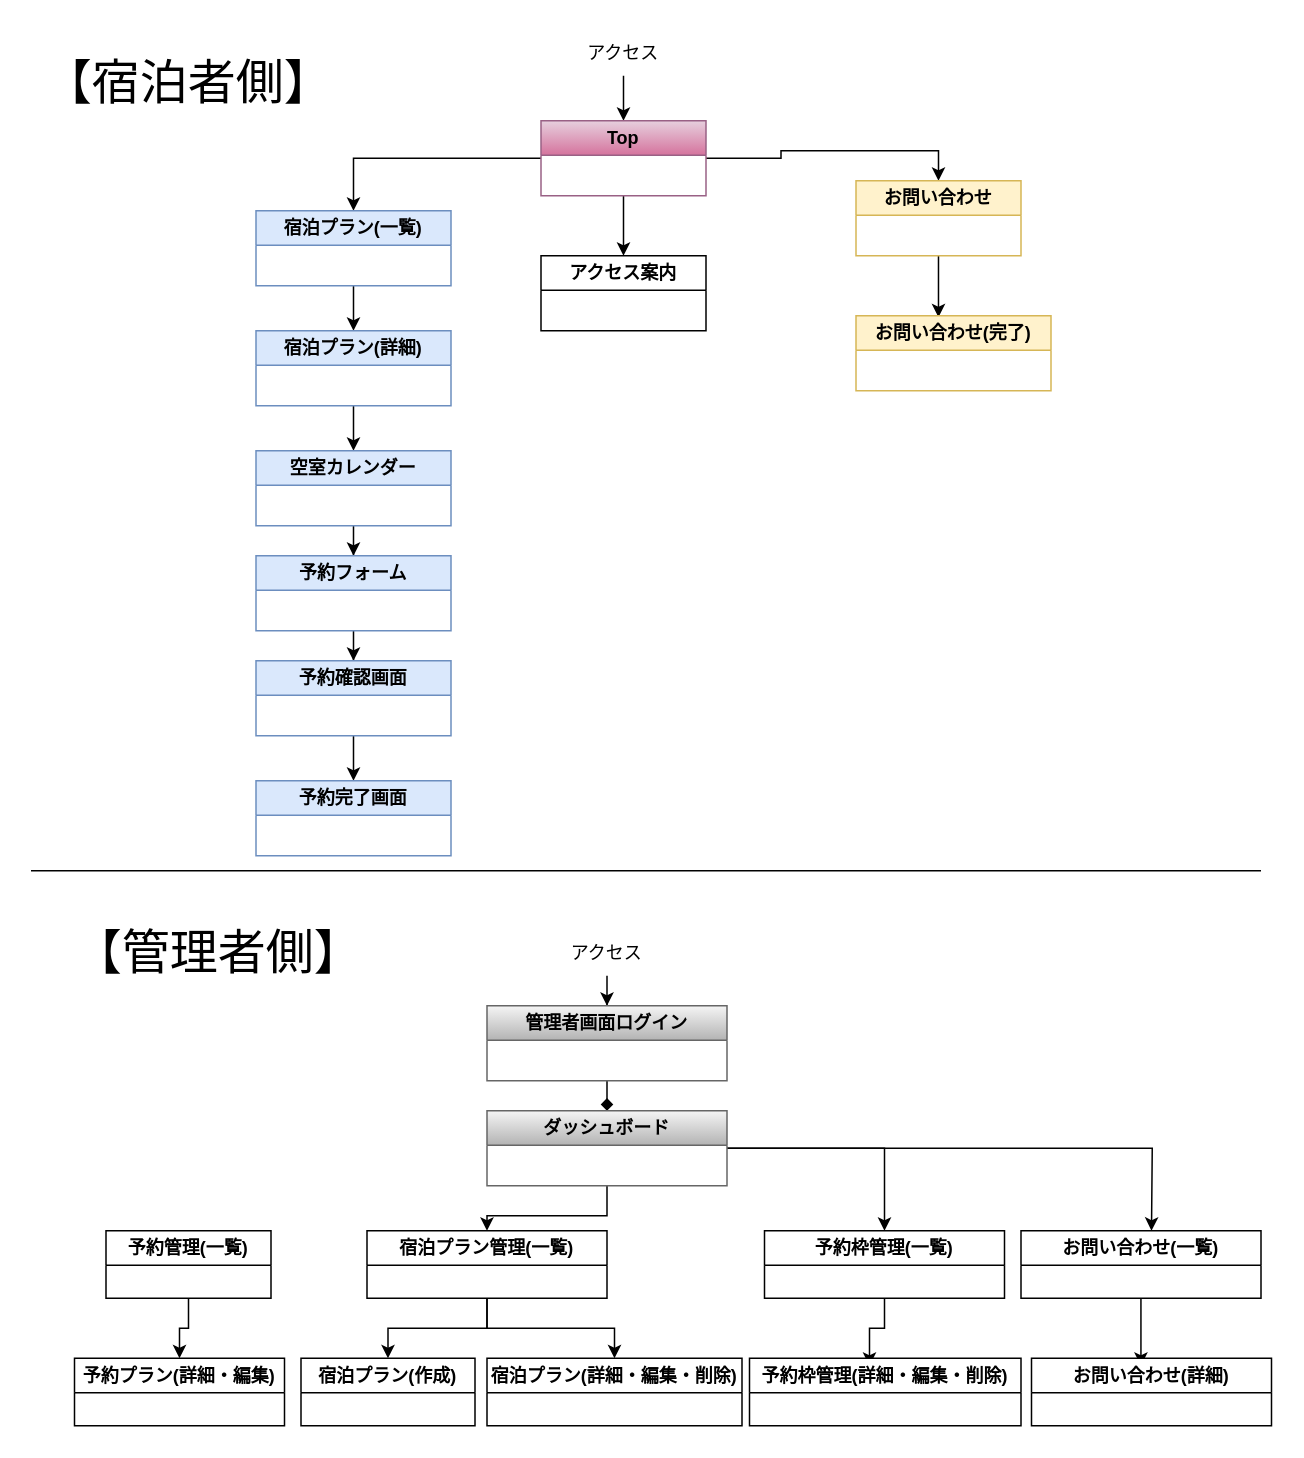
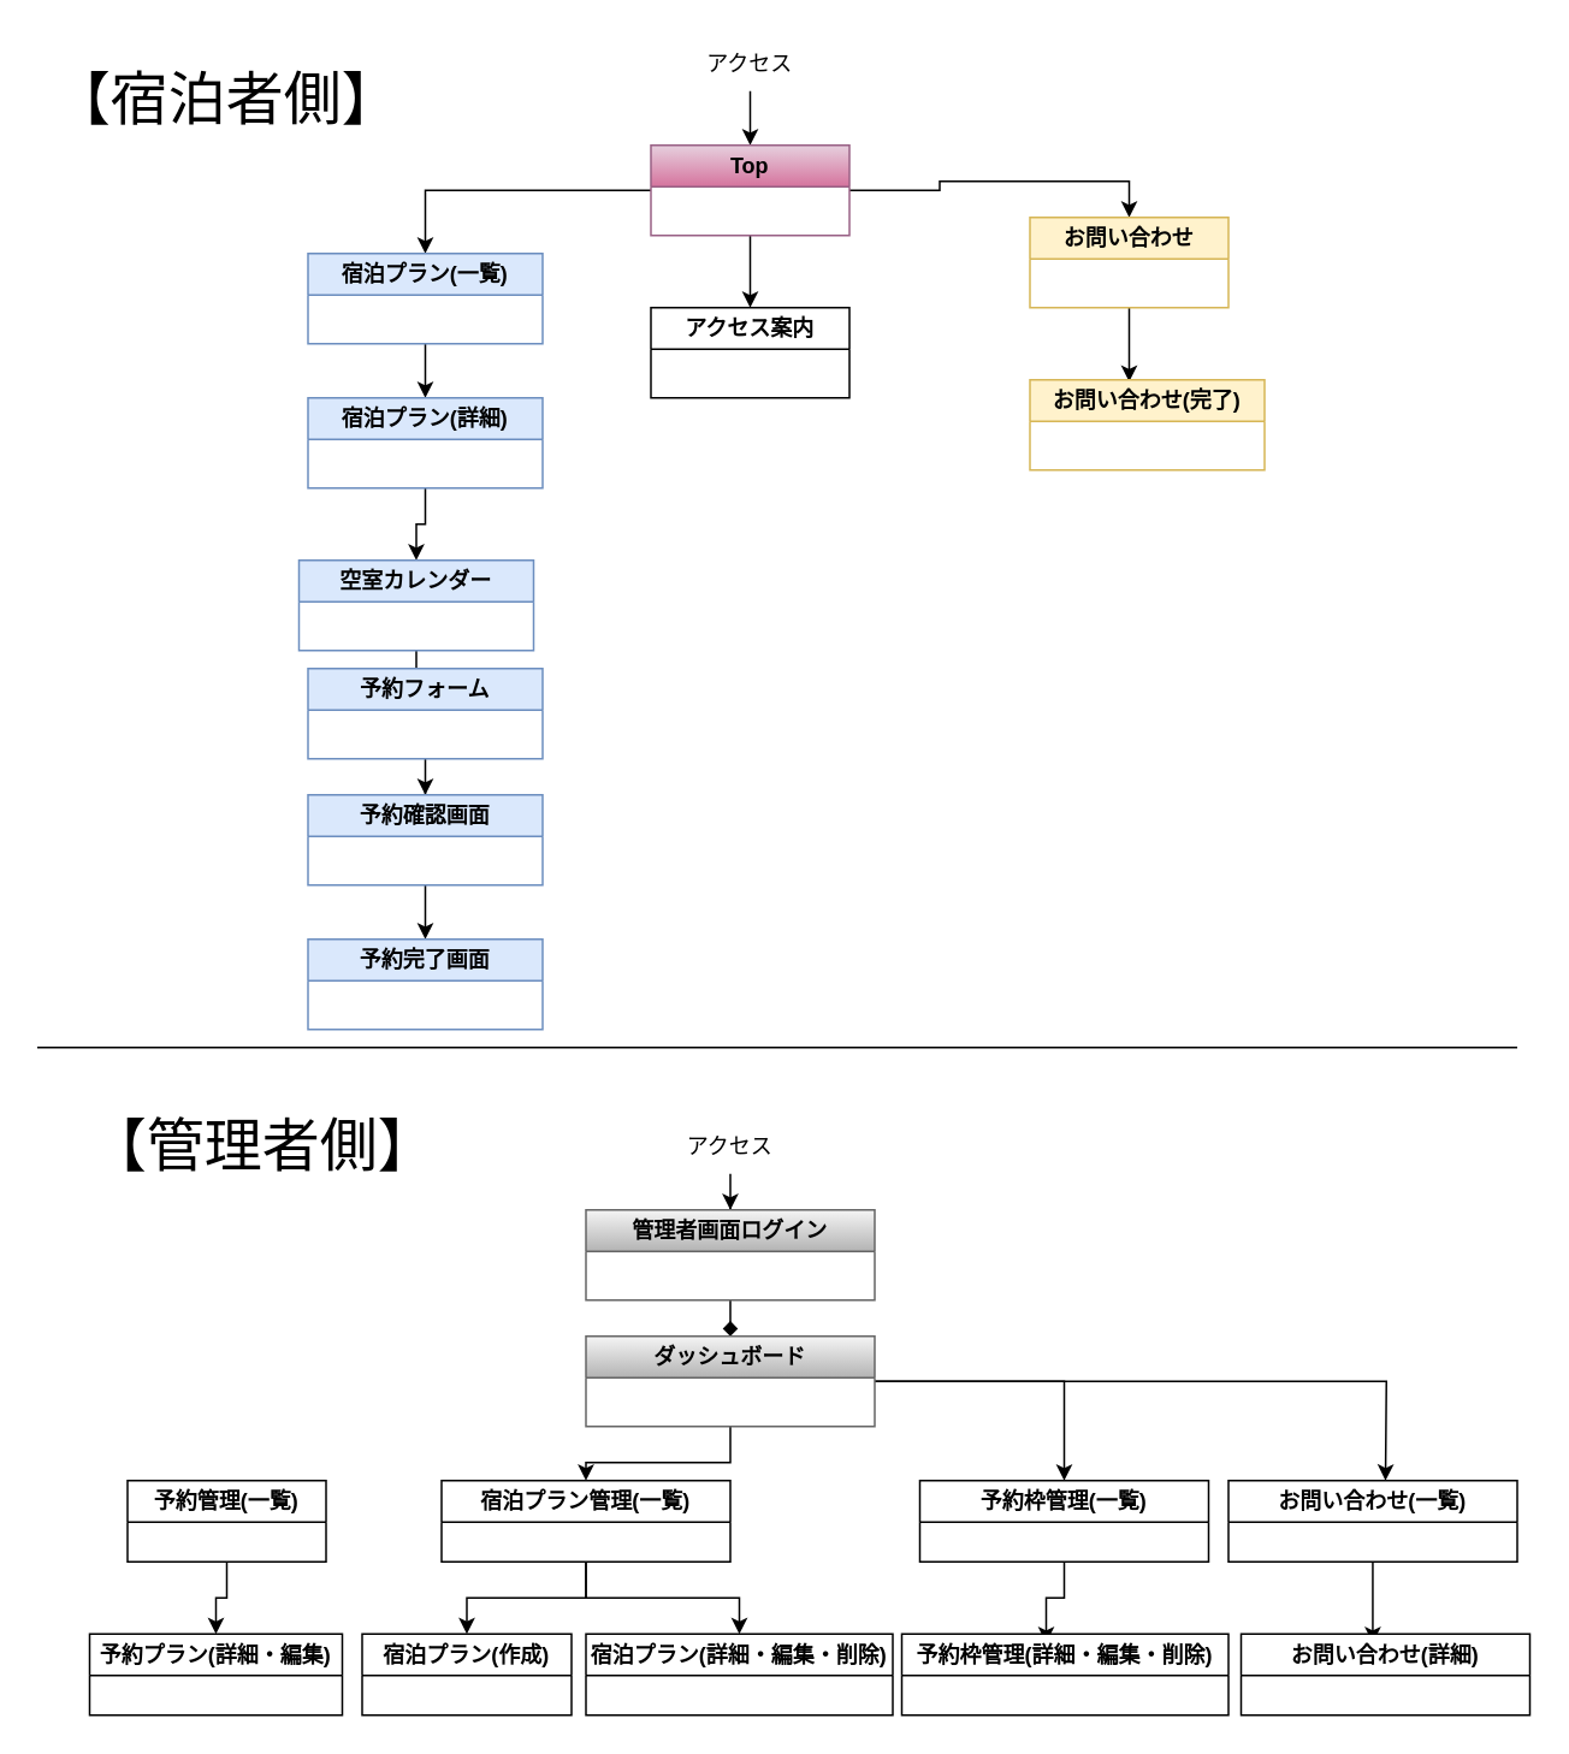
  <mxCell id="0" />
  <mxCell id="1" parent="0" />
  <mxCell id="2" value="アクセス" style="text;strokeColor=none;align=center;fillColor=none;html=1;verticalAlign=middle;whiteSpace=wrap;rounded=0;" parent="1" vertex="1"><mxGeometry x="385" width="60" height="30" as="geometry" y="20" /></mxCell>
  <mxCell id="3" value="" style="endArrow=classic;html=1;rounded=0;exitX=0.5;exitY=1;exitDx=0;exitDy=0;" parent="1" source="2" edge="1"><mxGeometry width="50" height="50" relative="1" as="geometry"><mxPoint x="410" y="400" as="sourcePoint" /><mxPoint x="415" y="80" as="targetPoint" /></mxGeometry></mxCell>
  <mxCell id="4" value="【宿泊者側】" style="text;strokeColor=none;align=center;fillColor=none;html=1;verticalAlign=middle;whiteSpace=wrap;rounded=0;strokeWidth=2;fontSize=32;" parent="1" vertex="1"><mxGeometry y="40" width="210" height="30" as="geometry" x="20" /></mxCell>
  <mxCell id="5" value="【管理者側】" style="text;strokeColor=none;align=center;fillColor=none;html=1;verticalAlign=middle;whiteSpace=wrap;rounded=0;strokeWidth=2;fontSize=32;" parent="1" vertex="1"><mxGeometry x="40" y="620" width="210" height="30" as="geometry" /></mxCell>
  <mxCell id="6" value="" style="endArrow=none;html=1;rounded=0;" parent="1" edge="1"><mxGeometry width="50" height="50" relative="1" as="geometry"><mxPoint y="580" as="sourcePoint" x="20" /><mxPoint x="840" y="580" as="targetPoint" /></mxGeometry></mxCell>
  <mxCell id="7" style="edgeStyle=orthogonalEdgeStyle;rounded=0;orthogonalLoop=1;jettySize=auto;html=1;entryX=0.5;entryY=0;entryDx=0;entryDy=0;" parent="1" source="8" target="29" edge="1"><mxGeometry relative="1" as="geometry" /></mxCell>
  <mxCell id="8" value="アクセス" style="text;strokeColor=none;align=center;fillColor=none;html=1;verticalAlign=middle;whiteSpace=wrap;rounded=0;" parent="1" vertex="1"><mxGeometry x="374" y="620" width="60" height="30" as="geometry" /></mxCell>
  <mxCell id="9" style="edgeStyle=orthogonalEdgeStyle;rounded=0;orthogonalLoop=1;jettySize=auto;html=1;entryX=0.5;entryY=0;entryDx=0;entryDy=0;" parent="1" source="12" target="14" edge="1"><mxGeometry relative="1" as="geometry" /></mxCell>
  <mxCell id="10" style="edgeStyle=orthogonalEdgeStyle;rounded=0;orthogonalLoop=1;jettySize=auto;html=1;entryX=0.5;entryY=0;entryDx=0;entryDy=0;" parent="1" source="12" target="24" edge="1"><mxGeometry relative="1" as="geometry" /></mxCell>
  <mxCell id="11" style="edgeStyle=orthogonalEdgeStyle;rounded=0;orthogonalLoop=1;jettySize=auto;html=1;entryX=0.5;entryY=0;entryDx=0;entryDy=0;" parent="1" source="12" target="26" edge="1"><mxGeometry relative="1" as="geometry" /></mxCell>
  <mxCell id="12" value="Top" style="swimlane;whiteSpace=wrap;html=1;rounded=0;fillColor=#e6d0de;strokeColor=#996185;gradientColor=#d5739d;" parent="1" vertex="1"><mxGeometry x="360" y="80" width="110" height="50" as="geometry"><mxRectangle x="460" y="310" width="140" height="30" as="alternateBounds" /></mxGeometry></mxCell>
  <mxCell id="13" style="edgeStyle=orthogonalEdgeStyle;rounded=0;orthogonalLoop=1;jettySize=auto;html=1;entryX=0.5;entryY=0;entryDx=0;entryDy=0;" parent="1" source="14" target="16" edge="1"><mxGeometry relative="1" as="geometry" /></mxCell>
  <mxCell id="14" value="宿泊プラン(一覧)" style="swimlane;whiteSpace=wrap;html=1;rounded=0;fillColor=#dae8fc;strokeColor=#6c8ebf;" parent="1" vertex="1"><mxGeometry x="170" y="140" width="130" height="50" as="geometry"><mxRectangle x="460" y="310" width="140" height="30" as="alternateBounds" /></mxGeometry></mxCell>
  <mxCell id="15" style="edgeStyle=orthogonalEdgeStyle;rounded=0;orthogonalLoop=1;jettySize=auto;html=1;entryX=0.5;entryY=0;entryDx=0;entryDy=0;" parent="1" source="16" target="18" edge="1"><mxGeometry relative="1" as="geometry" /></mxCell>
  <mxCell id="16" value="宿泊プラン(詳細)" style="swimlane;whiteSpace=wrap;html=1;rounded=0;fillColor=#dae8fc;strokeColor=#6c8ebf;" parent="1" vertex="1"><mxGeometry x="170" y="220" width="130" height="50" as="geometry"><mxRectangle x="460" y="310" width="140" height="30" as="alternateBounds" /></mxGeometry></mxCell>
  <mxCell id="17" style="edgeStyle=orthogonalEdgeStyle;rounded=0;orthogonalLoop=1;jettySize=auto;html=1;" parent="1" source="18" target="20" edge="1"><mxGeometry relative="1" as="geometry" /></mxCell>
- <mxCell id="18" value="空室カレンダー" style="swimlane;whiteSpace=wrap;html=1;rounded=0;fillColor=#dae8fc;strokeColor=#6c8ebf;" parent="1" vertex="1"><mxGeometry x="170" y="300" width="130" height="50" as="geometry"><mxRectangle x="460" y="310" width="140" height="30" as="alternateBounds" /></mxGeometry></mxCell>
+ <mxCell id="18" value="空室カレンダー" style="swimlane;whiteSpace=wrap;html=1;rounded=0;fillColor=#dae8fc;strokeColor=#6c8ebf;" parent="1" vertex="1"><mxGeometry x="165" y="310" width="130" height="50" as="geometry"><mxRectangle x="460" y="310" width="140" height="30" as="alternateBounds" /></mxGeometry></mxCell>
  <mxCell id="19" style="edgeStyle=orthogonalEdgeStyle;rounded=0;orthogonalLoop=1;jettySize=auto;html=1;" parent="1" source="20" target="22" edge="1"><mxGeometry relative="1" as="geometry" /></mxCell>
  <mxCell id="20" value="予約フォーム" style="swimlane;whiteSpace=wrap;html=1;rounded=0;fillColor=#dae8fc;strokeColor=#6c8ebf;" parent="1" vertex="1"><mxGeometry x="170" y="370" width="130" height="50" as="geometry"><mxRectangle x="460" y="310" width="140" height="30" as="alternateBounds" /></mxGeometry></mxCell>
  <mxCell id="21" style="edgeStyle=orthogonalEdgeStyle;rounded=0;orthogonalLoop=1;jettySize=auto;html=1;entryX=0.5;entryY=0;entryDx=0;entryDy=0;" parent="1" source="22" target="23" edge="1"><mxGeometry relative="1" as="geometry" /></mxCell>
  <mxCell id="22" value="予約確認画面" style="swimlane;whiteSpace=wrap;html=1;rounded=0;fillColor=#dae8fc;strokeColor=#6c8ebf;" parent="1" vertex="1"><mxGeometry x="170" y="440" width="130" height="50" as="geometry"><mxRectangle x="460" y="310" width="140" height="30" as="alternateBounds" /></mxGeometry></mxCell>
  <mxCell id="23" value="予約完了画面" style="swimlane;whiteSpace=wrap;html=1;rounded=0;fillColor=#dae8fc;strokeColor=#6c8ebf;" parent="1" vertex="1"><mxGeometry x="170" y="520" width="130" height="50" as="geometry"><mxRectangle x="460" y="310" width="140" height="30" as="alternateBounds" /></mxGeometry></mxCell>
  <mxCell id="24" value="アクセス案内" style="swimlane;whiteSpace=wrap;html=1;rounded=0;" parent="1" vertex="1"><mxGeometry x="360" y="170" width="110" height="50" as="geometry"><mxRectangle x="460" y="310" width="140" height="30" as="alternateBounds" /></mxGeometry></mxCell>
  <mxCell id="25" style="edgeStyle=orthogonalEdgeStyle;rounded=0;orthogonalLoop=1;jettySize=auto;html=1;entryX=0.423;entryY=0.02;entryDx=0;entryDy=0;entryPerimeter=0;" parent="1" source="26" target="27" edge="1"><mxGeometry relative="1" as="geometry" /></mxCell>
  <mxCell id="26" value="お問い合わせ" style="swimlane;whiteSpace=wrap;html=1;rounded=0;fillColor=#fff2cc;strokeColor=#d6b656;" parent="1" vertex="1"><mxGeometry x="570" y="120" width="110" height="50" as="geometry"><mxRectangle x="460" y="310" width="140" height="30" as="alternateBounds" /></mxGeometry></mxCell>
  <mxCell id="27" value="お問い合わせ(完了)" style="swimlane;whiteSpace=wrap;html=1;rounded=0;fillColor=#fff2cc;strokeColor=#d6b656;" parent="1" vertex="1"><mxGeometry x="570" y="210" width="130" height="50" as="geometry"><mxRectangle x="460" y="310" width="140" height="30" as="alternateBounds" /></mxGeometry></mxCell>
  <mxCell id="28" style="edgeStyle=orthogonalEdgeStyle;rounded=0;orthogonalLoop=1;jettySize=auto;html=1;entryX=0.5;entryY=0;entryDx=0;entryDy=0;endArrow=diamond;" parent="1" source="29" target="33" edge="1"><mxGeometry relative="1" as="geometry" /></mxCell>
  <mxCell id="29" value="管理者画面ログイン" style="swimlane;whiteSpace=wrap;html=1;rounded=0;fillColor=#f5f5f5;strokeColor=#666666;gradientColor=#b3b3b3;" parent="1" vertex="1"><mxGeometry x="324" y="670" width="160" height="50" as="geometry"><mxRectangle x="460" y="310" width="140" height="30" as="alternateBounds" /></mxGeometry></mxCell>
  <mxCell id="30" style="edgeStyle=orthogonalEdgeStyle;rounded=0;orthogonalLoop=1;jettySize=auto;html=1;entryX=0.5;entryY=0;entryDx=0;entryDy=0;" parent="1" source="33" target="36" edge="1"><mxGeometry relative="1" as="geometry" /></mxCell>
  <mxCell id="31" style="edgeStyle=orthogonalEdgeStyle;rounded=0;orthogonalLoop=1;jettySize=auto;html=1;entryX=0.5;entryY=0;entryDx=0;entryDy=0;" parent="1" source="33" target="43" edge="1"><mxGeometry relative="1" as="geometry" /></mxCell>
  <mxCell id="32" style="edgeStyle=orthogonalEdgeStyle;rounded=0;orthogonalLoop=1;jettySize=auto;html=1;entryX=0.5;entryY=0;entryDx=0;entryDy=0;" parent="1" source="33" edge="1"><mxGeometry relative="1" as="geometry"><mxPoint x="767" y="820" as="targetPoint" /></mxGeometry></mxCell>
  <mxCell id="33" value="ダッシュボード" style="swimlane;whiteSpace=wrap;html=1;rounded=0;fillColor=#f5f5f5;strokeColor=#666666;gradientColor=#b3b3b3;" parent="1" vertex="1"><mxGeometry x="324" y="740" width="160" height="50" as="geometry"><mxRectangle x="460" y="310" width="140" height="30" as="alternateBounds" /></mxGeometry></mxCell>
  <mxCell id="34" style="edgeStyle=orthogonalEdgeStyle;rounded=0;orthogonalLoop=1;jettySize=auto;html=1;entryX=0.5;entryY=0;entryDx=0;entryDy=0;" parent="1" source="36" target="37" edge="1"><mxGeometry relative="1" as="geometry" /></mxCell>
  <mxCell id="35" style="edgeStyle=orthogonalEdgeStyle;rounded=0;orthogonalLoop=1;jettySize=auto;html=1;" parent="1" source="36" target="38" edge="1"><mxGeometry relative="1" as="geometry" /></mxCell>
  <mxCell id="36" value="宿泊プラン管理(一覧)" style="swimlane;whiteSpace=wrap;html=1;rounded=0;" parent="1" vertex="1"><mxGeometry x="244" y="820" width="160" height="45" as="geometry"><mxRectangle x="460" y="310" width="140" height="30" as="alternateBounds" /></mxGeometry></mxCell>
  <mxCell id="37" value="宿泊プラン(作成)" style="swimlane;whiteSpace=wrap;html=1;rounded=0;" parent="1" vertex="1"><mxGeometry x="200" y="905" width="116" height="45" as="geometry"><mxRectangle x="460" y="310" width="140" height="30" as="alternateBounds" /></mxGeometry></mxCell>
  <mxCell id="38" value="宿泊プラン(詳細・編集・削除)" style="swimlane;whiteSpace=wrap;html=1;rounded=0;" parent="1" vertex="1"><mxGeometry x="324" y="905" width="170" height="45" as="geometry"><mxRectangle x="460" y="310" width="140" height="30" as="alternateBounds" /></mxGeometry></mxCell>
  <mxCell id="39" style="edgeStyle=orthogonalEdgeStyle;rounded=0;orthogonalLoop=1;jettySize=auto;html=1;entryX=0.5;entryY=0;entryDx=0;entryDy=0;" parent="1" source="40" target="41" edge="1"><mxGeometry relative="1" as="geometry" /></mxCell>
  <mxCell id="40" value="予約管理(一覧)" style="swimlane;whiteSpace=wrap;html=1;rounded=0;" parent="1" vertex="1"><mxGeometry x="70" y="820" width="110" height="45" as="geometry"><mxRectangle x="460" y="310" width="140" height="30" as="alternateBounds" /></mxGeometry></mxCell>
  <mxCell id="41" value="予約プラン(詳細・編集)" style="swimlane;whiteSpace=wrap;html=1;rounded=0;" parent="1" vertex="1"><mxGeometry x="49" y="905" width="140" height="45" as="geometry"><mxRectangle x="460" y="310" width="140" height="30" as="alternateBounds" /></mxGeometry></mxCell>
  <mxCell id="42" style="edgeStyle=orthogonalEdgeStyle;rounded=0;orthogonalLoop=1;jettySize=auto;html=1;entryX=0.442;entryY=0.111;entryDx=0;entryDy=0;entryPerimeter=0;" parent="1" source="43" target="44" edge="1"><mxGeometry relative="1" as="geometry" /></mxCell>
  <mxCell id="43" value="予約枠管理(一覧)" style="swimlane;whiteSpace=wrap;html=1;rounded=0;" parent="1" vertex="1"><mxGeometry x="509" y="820" width="160" height="45" as="geometry"><mxRectangle x="460" y="310" width="140" height="30" as="alternateBounds" /></mxGeometry></mxCell>
  <mxCell id="44" value="予約枠管理(詳細・編集・削除)" style="swimlane;whiteSpace=wrap;html=1;rounded=0;" parent="1" vertex="1"><mxGeometry x="499" y="905" width="181" height="45" as="geometry"><mxRectangle x="460" y="310" width="140" height="30" as="alternateBounds" /></mxGeometry></mxCell>
  <mxCell id="45" style="edgeStyle=orthogonalEdgeStyle;rounded=0;orthogonalLoop=1;jettySize=auto;html=1;entryX=0.456;entryY=0.111;entryDx=0;entryDy=0;entryPerimeter=0;" parent="1" source="46" target="47" edge="1"><mxGeometry relative="1" as="geometry" /></mxCell>
  <mxCell id="46" value="お問い合わせ(一覧)" style="swimlane;whiteSpace=wrap;html=1;rounded=0;" parent="1" vertex="1"><mxGeometry x="680" y="820" width="160" height="45" as="geometry"><mxRectangle x="460" y="310" width="140" height="30" as="alternateBounds" /></mxGeometry></mxCell>
  <mxCell id="47" value="お問い合わせ(詳細)" style="swimlane;whiteSpace=wrap;html=1;rounded=0;" parent="1" vertex="1"><mxGeometry x="687" y="905" width="160" height="45" as="geometry"><mxRectangle x="460" y="310" width="140" height="30" as="alternateBounds" /></mxGeometry></mxCell>
